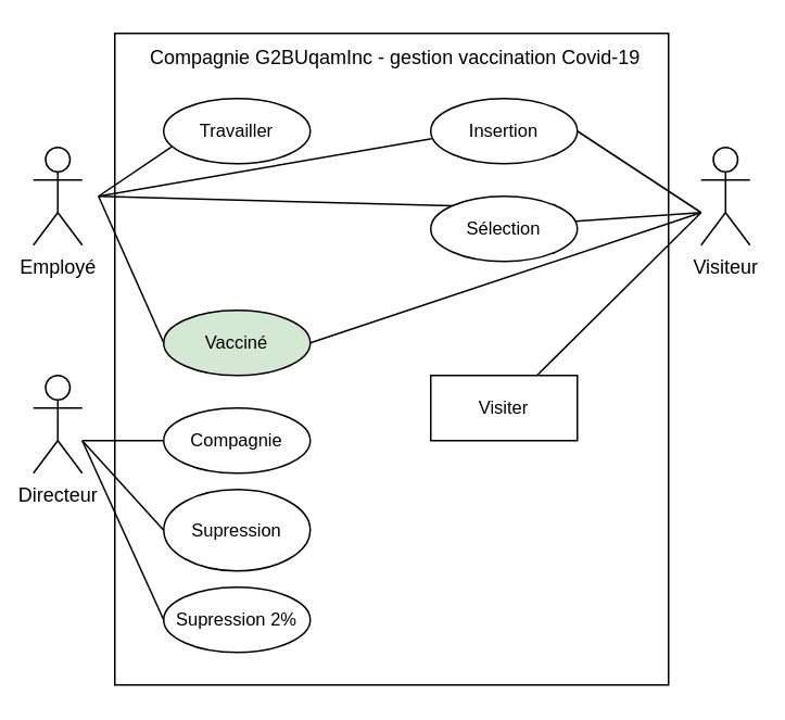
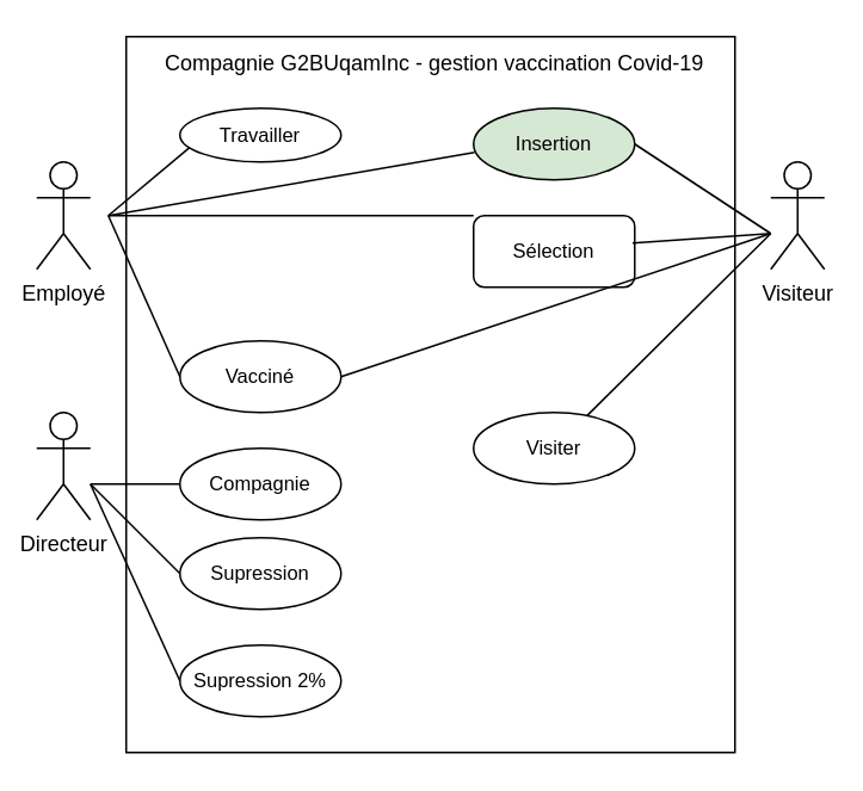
  <mxCell id="0" />
  <mxCell id="1" parent="0" />
  <mxCell id="2" value="Employé" style="shape=umlActor;verticalLabelPosition=bottom;verticalAlign=top;html=1;outlineConnect=0;" parent="1" vertex="1"><mxGeometry x="20" y="90" width="30" height="60" as="geometry" /></mxCell>
  <mxCell id="3" value="Visiteur" style="shape=umlActor;verticalLabelPosition=bottom;verticalAlign=top;html=1;outlineConnect=0;" parent="1" vertex="1"><mxGeometry x="430" y="90" width="30" height="60" as="geometry" /></mxCell>
  <mxCell id="4" value="" style="rounded=0;whiteSpace=wrap;html=1;" parent="1" vertex="1"><mxGeometry x="70" y="20" width="340" height="400" as="geometry" /></mxCell>
- <mxCell id="5" value="&lt;font style=&quot;font-size: 11px&quot;&gt;Travailler&lt;/font&gt;" style="ellipse;whiteSpace=wrap;html=1;" parent="1" vertex="1"><mxGeometry x="100" y="60" width="90" height="40" as="geometry" /></mxCell>
+ <mxCell id="5" value="&lt;font style=&quot;font-size: 11px&quot;&gt;Travailler&lt;/font&gt;" style="ellipse;whiteSpace=wrap;html=1;" parent="1" vertex="1"><mxGeometry x="100" y="60" width="90" height="30" as="geometry" /></mxCell>
  <mxCell id="6" value="" style="endArrow=none;html=1;entryX=0.058;entryY=0.737;entryDx=0;entryDy=0;entryPerimeter=0;" parent="1" target="5" edge="1"><mxGeometry width="50" height="50" relative="1" as="geometry"><mxPoint x="60" y="120" as="sourcePoint" /><mxPoint x="100" y="100" as="targetPoint" /></mxGeometry></mxCell>
- <mxCell id="7" value="&lt;font style=&quot;font-size: 11px&quot;&gt;Vacciné&lt;/font&gt;" style="ellipse;whiteSpace=wrap;html=1;fillColor=#d5e8d4;" parent="1" vertex="1"><mxGeometry x="100" y="190" width="90" height="40" as="geometry" /></mxCell>
+ <mxCell id="7" value="&lt;font style=&quot;font-size: 11px&quot;&gt;Vacciné&lt;/font&gt;" style="ellipse;whiteSpace=wrap;html=1;" parent="1" vertex="1"><mxGeometry x="100" y="190" width="90" height="40" as="geometry" /></mxCell>
  <mxCell id="8" value="" style="endArrow=none;html=1;entryX=0;entryY=0.5;entryDx=0;entryDy=0;" parent="1" target="7" edge="1"><mxGeometry width="50" height="50" relative="1" as="geometry"><mxPoint x="60" y="120" as="sourcePoint" /><mxPoint x="115.22" y="99.48" as="targetPoint" /></mxGeometry></mxCell>
  <mxCell id="9" value="Compagnie G2BUqamInc - gestion vaccination Covid-19" style="text;html=1;strokeColor=none;fillColor=none;align=left;verticalAlign=middle;whiteSpace=wrap;rounded=0;" vertex="1" parent="1"><mxGeometry x="90" y="20" width="320" height="30" as="geometry" /></mxCell>
- <mxCell id="10" value="&lt;font style=&quot;font-size: 11px&quot;&gt;Visiter&lt;/font&gt;" style="whiteSpace=wrap;html=1;rounded=0;" vertex="1" parent="1"><mxGeometry x="264" y="230" width="90" height="40" as="geometry" /></mxCell>
+ <mxCell id="10" value="&lt;font style=&quot;font-size: 11px&quot;&gt;Visiter&lt;/font&gt;" style="ellipse;whiteSpace=wrap;html=1;" vertex="1" parent="1"><mxGeometry x="264" y="230" width="90" height="40" as="geometry" /></mxCell>
  <mxCell id="11" value="Directeur" style="shape=umlActor;verticalLabelPosition=bottom;verticalAlign=top;html=1;outlineConnect=0;" vertex="1" parent="1"><mxGeometry x="20" y="230" width="30" height="60" as="geometry" /></mxCell>
- <mxCell id="12" value="&lt;font style=&quot;font-size: 11px&quot;&gt;Insertion&lt;/font&gt;" style="ellipse;whiteSpace=wrap;html=1;" vertex="1" parent="1"><mxGeometry x="264" y="60" width="90" height="40" as="geometry" /></mxCell>
- <mxCell id="13" value="&lt;font style=&quot;font-size: 11px&quot;&gt;Sélection&lt;/font&gt;" style="ellipse;whiteSpace=wrap;html=1;" vertex="1" parent="1"><mxGeometry x="264" y="120" width="90" height="40" as="geometry" /></mxCell>
+ <mxCell id="12" value="&lt;font style=&quot;font-size: 11px&quot;&gt;Insertion&lt;/font&gt;" style="ellipse;whiteSpace=wrap;html=1;fillColor=#d5e8d4;" vertex="1" parent="1"><mxGeometry x="264" y="60" width="90" height="40" as="geometry" /></mxCell>
+ <mxCell id="13" value="&lt;font style=&quot;font-size: 11px&quot;&gt;Sélection&lt;/font&gt;" style="whiteSpace=wrap;html=1;rounded=1;" vertex="1" parent="1"><mxGeometry x="264" y="120" width="90" height="40" as="geometry" /></mxCell>
  <mxCell id="14" value="" style="endArrow=none;html=1;entryX=0.006;entryY=0.618;entryDx=0;entryDy=0;entryPerimeter=0;" edge="1" parent="1" target="12"><mxGeometry width="50" height="50" relative="1" as="geometry"><mxPoint x="60" y="120" as="sourcePoint" /><mxPoint x="200" y="150" as="targetPoint" /></mxGeometry></mxCell>
  <mxCell id="15" value="" style="endArrow=none;html=1;entryX=0;entryY=0;entryDx=0;entryDy=0;" edge="1" parent="1" target="13"><mxGeometry width="50" height="50" relative="1" as="geometry"><mxPoint x="60" y="120" as="sourcePoint" /><mxPoint x="274.54" y="124.72" as="targetPoint" /></mxGeometry></mxCell>
  <mxCell id="16" value="" style="endArrow=none;html=1;exitX=1;exitY=0.5;exitDx=0;exitDy=0;" edge="1" parent="1" source="7"><mxGeometry width="50" height="50" relative="1" as="geometry"><mxPoint x="380" y="180" as="sourcePoint" /><mxPoint x="430" y="130" as="targetPoint" /></mxGeometry></mxCell>
  <mxCell id="17" value="" style="endArrow=none;html=1;" edge="1" parent="1" source="10"><mxGeometry width="50" height="50" relative="1" as="geometry"><mxPoint x="200" y="220" as="sourcePoint" /><mxPoint x="430" y="130" as="targetPoint" /></mxGeometry></mxCell>
  <mxCell id="18" value="" style="endArrow=none;html=1;exitX=0.987;exitY=0.385;exitDx=0;exitDy=0;exitPerimeter=0;" edge="1" parent="1" source="13"><mxGeometry width="50" height="50" relative="1" as="geometry"><mxPoint x="360" y="120" as="sourcePoint" /><mxPoint x="430" y="130" as="targetPoint" /></mxGeometry></mxCell>
  <mxCell id="19" value="" style="endArrow=none;html=1;exitX=1;exitY=0.5;exitDx=0;exitDy=0;" edge="1" parent="1" source="12"><mxGeometry width="50" height="50" relative="1" as="geometry"><mxPoint x="354" y="110" as="sourcePoint" /><mxPoint x="430" y="130" as="targetPoint" /></mxGeometry></mxCell>
  <mxCell id="20" value="&lt;font style=&quot;font-size: 11px&quot;&gt;Compagnie&lt;/font&gt;" style="ellipse;whiteSpace=wrap;html=1;" vertex="1" parent="1"><mxGeometry x="100" y="250" width="90" height="40" as="geometry" /></mxCell>
- <mxCell id="21" value="&lt;font style=&quot;font-size: 11px&quot;&gt;Supression&lt;br&gt;&lt;/font&gt;" style="ellipse;whiteSpace=wrap;html=1;" vertex="1" parent="1"><mxGeometry x="100" y="300" width="90" height="50" as="geometry" /></mxCell>
+ <mxCell id="21" value="&lt;font style=&quot;font-size: 11px&quot;&gt;Supression&lt;br&gt;&lt;/font&gt;" style="ellipse;whiteSpace=wrap;html=1;" vertex="1" parent="1"><mxGeometry x="100" y="300" width="90" height="40" as="geometry" /></mxCell>
  <mxCell id="22" value="&lt;font style=&quot;font-size: 11px&quot;&gt;Supression 2%&lt;/font&gt;" style="ellipse;whiteSpace=wrap;html=1;" vertex="1" parent="1"><mxGeometry x="100" y="360" width="90" height="40" as="geometry" /></mxCell>
  <mxCell id="23" value="" style="endArrow=none;html=1;entryX=0;entryY=0.5;entryDx=0;entryDy=0;" edge="1" parent="1" target="20"><mxGeometry width="50" height="50" relative="1" as="geometry"><mxPoint x="50" y="270" as="sourcePoint" /><mxPoint x="100" y="220" as="targetPoint" /></mxGeometry></mxCell>
  <mxCell id="24" value="" style="endArrow=none;html=1;entryX=0;entryY=0.5;entryDx=0;entryDy=0;" edge="1" parent="1" target="21"><mxGeometry width="50" height="50" relative="1" as="geometry"><mxPoint x="50" y="270" as="sourcePoint" /><mxPoint x="110" y="280" as="targetPoint" /></mxGeometry></mxCell>
  <mxCell id="25" value="" style="endArrow=none;html=1;entryX=0;entryY=0.5;entryDx=0;entryDy=0;" edge="1" parent="1" target="22"><mxGeometry width="50" height="50" relative="1" as="geometry"><mxPoint x="50" y="270" as="sourcePoint" /><mxPoint x="110" y="330" as="targetPoint" /></mxGeometry></mxCell>
